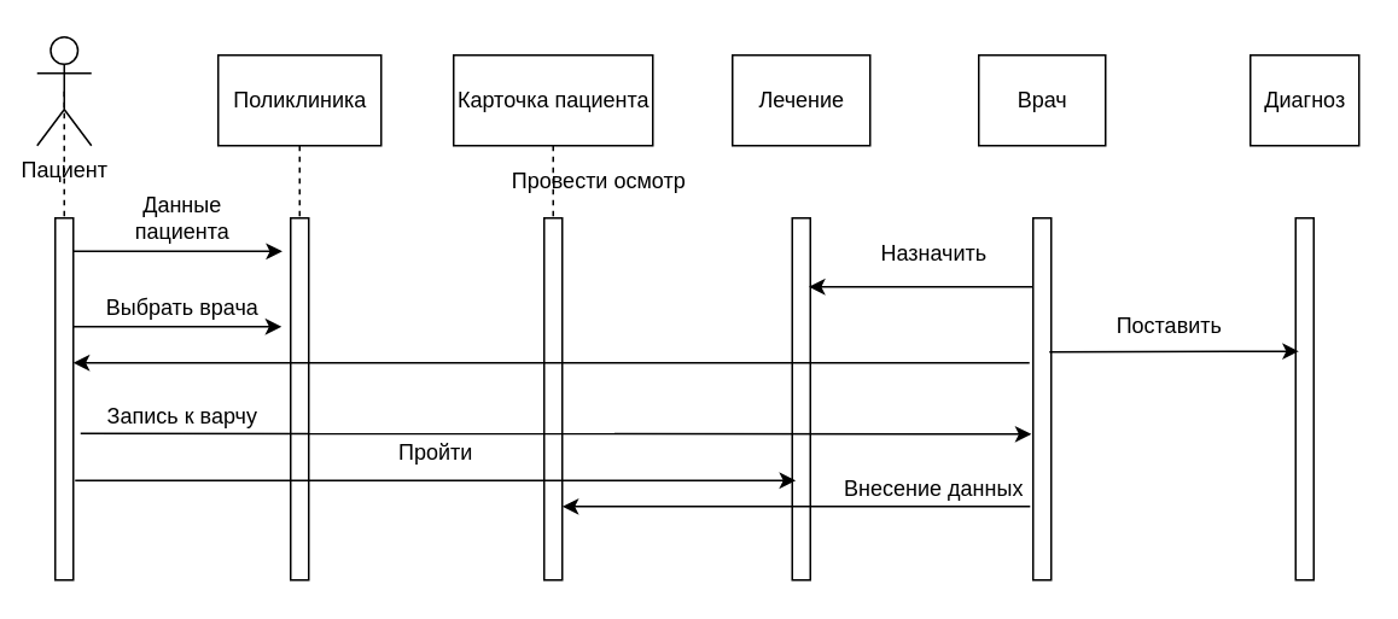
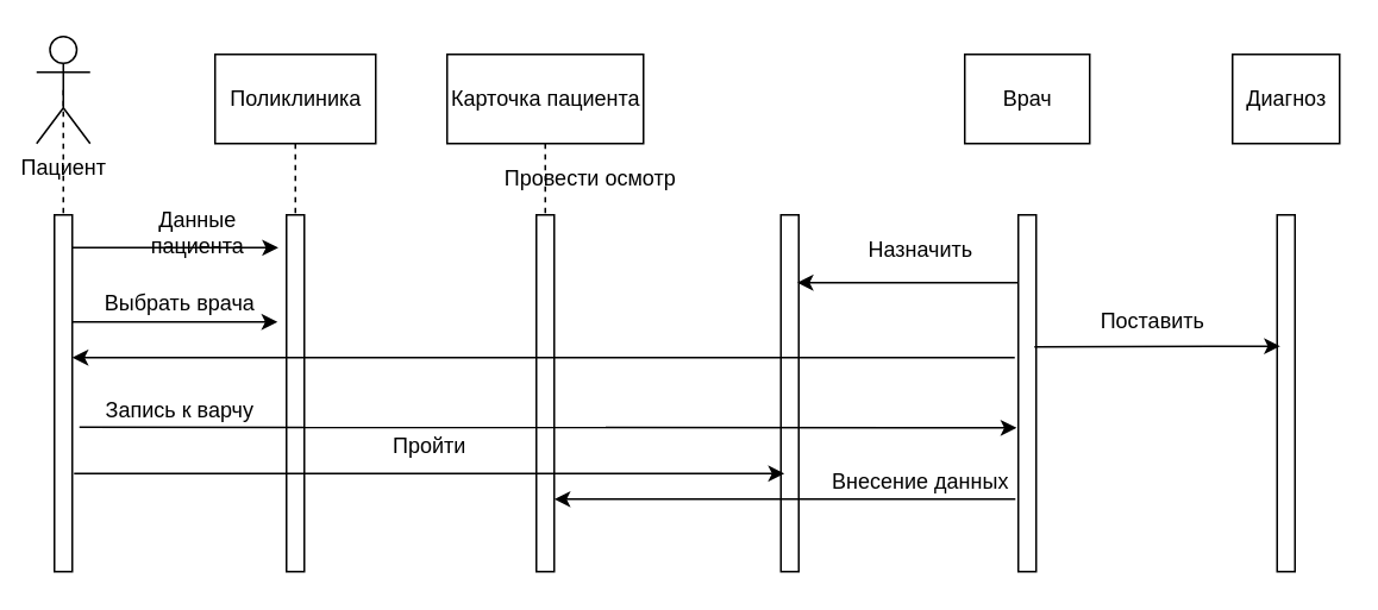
  <mxCell id="0" />
  <mxCell id="1" parent="0" />
  <mxCell id="2" value="Пациент" style="shape=umlActor;verticalLabelPosition=bottom;verticalAlign=top;html=1;outlineConnect=0;" vertex="1" parent="1"><mxGeometry x="20" y="20" width="30" height="60" as="geometry" /></mxCell>
  <mxCell id="3" value="" style="endArrow=none;dashed=1;html=1;exitX=0.5;exitY=0.5;exitDx=0;exitDy=0;exitPerimeter=0;" edge="1" parent="1" source="2" target="4"><mxGeometry width="50" height="50" relative="1" as="geometry"><mxPoint x="380" y="290" as="sourcePoint" /><mxPoint x="35" y="120" as="targetPoint" /></mxGeometry></mxCell>
  <mxCell id="4" value="" style="html=1;points=[];perimeter=orthogonalPerimeter;" vertex="1" parent="1"><mxGeometry x="30" y="120" width="10" height="200" as="geometry" /></mxCell>
  <mxCell id="5" value="Поликлиника" style="html=1;" vertex="1" parent="1"><mxGeometry x="120" y="30" width="90" height="50" as="geometry" /></mxCell>
  <mxCell id="6" value="Карточка пациента" style="html=1;" vertex="1" parent="1"><mxGeometry x="250" y="30" width="110" height="50" as="geometry" /></mxCell>
- <mxCell id="7" value="Лечение" style="html=1;" vertex="1" parent="1"><mxGeometry x="404" y="30" width="76" height="50" as="geometry" /></mxCell>
  <mxCell id="8" value="Врач" style="html=1;" vertex="1" parent="1"><mxGeometry x="540" y="30" width="70" height="50" as="geometry" /></mxCell>
  <mxCell id="9" value="Диагноз" style="html=1;" vertex="1" parent="1"><mxGeometry x="690" y="30" width="60" height="50" as="geometry" /></mxCell>
  <mxCell id="10" value="" style="html=1;points=[];perimeter=orthogonalPerimeter;" vertex="1" parent="1"><mxGeometry x="160" y="120" width="10" height="200" as="geometry" /></mxCell>
  <mxCell id="11" value="" style="endArrow=none;dashed=1;html=1;exitX=0.5;exitY=1;exitDx=0;exitDy=0;" edge="1" parent="1" source="5" target="10"><mxGeometry width="50" height="50" relative="1" as="geometry"><mxPoint x="380" y="290" as="sourcePoint" /><mxPoint x="430" y="240" as="targetPoint" /></mxGeometry></mxCell>
  <mxCell id="12" value="" style="endArrow=classic;html=1;entryX=-0.455;entryY=0.092;entryDx=0;entryDy=0;entryPerimeter=0;" edge="1" parent="1" source="4" target="10"><mxGeometry width="50" height="50" relative="1" as="geometry"><mxPoint x="380" y="290" as="sourcePoint" /><mxPoint x="430" y="240" as="targetPoint" /></mxGeometry></mxCell>
- <mxCell id="13" value="Данные&lt;br&gt;пациента" style="text;html=1;resizable=0;autosize=1;align=center;verticalAlign=middle;points=[];fillColor=none;strokeColor=none;rounded=0;" vertex="1" parent="1"><mxGeometry x="65" y="105" width="70" height="30" as="geometry" /></mxCell>
+ <mxCell id="13" value="Данные&lt;br&gt;пациента" style="text;html=1;resizable=0;autosize=1;align=center;verticalAlign=middle;points=[];fillColor=none;strokeColor=none;rounded=0;" vertex="1" parent="1"><mxGeometry x="75" y="115" width="70" height="30" as="geometry" /></mxCell>
  <mxCell id="14" value="" style="endArrow=none;html=1;endFill=0;startArrow=classic;startFill=1;exitX=1.05;exitY=1;exitDx=0;exitDy=0;exitPerimeter=0;" edge="1" parent="1" source="15" target="4"><mxGeometry width="50" height="50" relative="1" as="geometry"><mxPoint x="155" y="190" as="sourcePoint" /><mxPoint x="430" y="140" as="targetPoint" /></mxGeometry></mxCell>
  <mxCell id="15" value="Выбрать врача" style="text;html=1;resizable=0;autosize=1;align=center;verticalAlign=middle;points=[];fillColor=none;strokeColor=none;rounded=0;" vertex="1" parent="1"><mxGeometry x="50" y="160" width="100" height="20" as="geometry" /></mxCell>
  <mxCell id="16" value="Запись к варчу" style="text;html=1;resizable=0;autosize=1;align=center;verticalAlign=middle;points=[];fillColor=none;strokeColor=none;rounded=0;" vertex="1" parent="1"><mxGeometry x="50" y="220" width="100" height="20" as="geometry" /></mxCell>
  <mxCell id="17" value="" style="html=1;points=[];perimeter=orthogonalPerimeter;" vertex="1" parent="1"><mxGeometry x="300" y="120" width="10" height="200" as="geometry" /></mxCell>
  <mxCell id="18" value="" style="endArrow=none;dashed=1;html=1;exitX=0.5;exitY=1;exitDx=0;exitDy=0;" edge="1" parent="1" source="6" target="17"><mxGeometry width="50" height="50" relative="1" as="geometry"><mxPoint x="380" y="190" as="sourcePoint" /><mxPoint x="304" y="119" as="targetPoint" /></mxGeometry></mxCell>
  <mxCell id="19" value="" style="html=1;points=[];perimeter=orthogonalPerimeter;" vertex="1" parent="1"><mxGeometry x="570" y="120" width="10" height="200" as="geometry" /></mxCell>
  <mxCell id="20" value="" style="html=1;points=[];perimeter=orthogonalPerimeter;" vertex="1" parent="1"><mxGeometry x="437" y="120" width="10" height="200" as="geometry" /></mxCell>
  <mxCell id="21" value="" style="endArrow=classic;html=1;exitX=-0.164;exitY=0.797;exitDx=0;exitDy=0;exitPerimeter=0;" edge="1" parent="1" source="19" target="17"><mxGeometry width="50" height="50" relative="1" as="geometry"><mxPoint x="380" y="190" as="sourcePoint" /><mxPoint x="305" y="283" as="targetPoint" /></mxGeometry></mxCell>
  <mxCell id="22" value="Внесение данных" style="text;html=1;resizable=0;autosize=1;align=center;verticalAlign=middle;points=[];fillColor=none;strokeColor=none;rounded=0;" vertex="1" parent="1"><mxGeometry x="460" y="260" width="110" height="20" as="geometry" /></mxCell>
  <mxCell id="23" value="" style="endArrow=classic;html=1;entryX=0.918;entryY=0.19;entryDx=0;entryDy=0;entryPerimeter=0;" edge="1" parent="1" target="20"><mxGeometry width="50" height="50" relative="1" as="geometry"><mxPoint x="570" y="158" as="sourcePoint" /><mxPoint x="430" y="140" as="targetPoint" /></mxGeometry></mxCell>
  <mxCell id="24" value="Назначить" style="text;html=1;resizable=0;autosize=1;align=center;verticalAlign=middle;points=[];fillColor=none;strokeColor=none;rounded=0;" vertex="1" parent="1"><mxGeometry x="480" y="130" width="70" height="20" as="geometry" /></mxCell>
  <mxCell id="25" value="" style="html=1;points=[];perimeter=orthogonalPerimeter;" vertex="1" parent="1"><mxGeometry x="715" y="120" width="10" height="200" as="geometry" /></mxCell>
  <mxCell id="26" value="" style="endArrow=classic;html=1;entryX=0.173;entryY=0.368;entryDx=0;entryDy=0;entryPerimeter=0;" edge="1" parent="1" target="25"><mxGeometry width="50" height="50" relative="1" as="geometry"><mxPoint x="579" y="194" as="sourcePoint" /><mxPoint x="430" y="140" as="targetPoint" /></mxGeometry></mxCell>
  <mxCell id="27" value="Поставить" style="text;html=1;resizable=0;autosize=1;align=center;verticalAlign=middle;points=[];fillColor=none;strokeColor=none;rounded=0;" vertex="1" parent="1"><mxGeometry x="610" y="170" width="70" height="20" as="geometry" /></mxCell>
  <mxCell id="28" value="" style="endArrow=classic;html=1;entryX=0.191;entryY=0.725;entryDx=0;entryDy=0;entryPerimeter=0;" edge="1" parent="1" target="20"><mxGeometry width="50" height="50" relative="1" as="geometry"><mxPoint x="41" y="265" as="sourcePoint" /><mxPoint x="430" y="140" as="targetPoint" /></mxGeometry></mxCell>
  <mxCell id="29" value="Пройти" style="text;html=1;resizable=0;autosize=1;align=center;verticalAlign=middle;points=[];fillColor=none;strokeColor=none;rounded=0;" vertex="1" parent="1"><mxGeometry x="210" y="240" width="60" height="20" as="geometry" /></mxCell>
  <mxCell id="30" value="" style="endArrow=classic;html=1;" edge="1" parent="1" target="4"><mxGeometry width="50" height="50" relative="1" as="geometry"><mxPoint x="568" y="200" as="sourcePoint" /><mxPoint x="430" y="140" as="targetPoint" /></mxGeometry></mxCell>
  <mxCell id="31" value="Провести осмотр" style="text;html=1;resizable=0;autosize=1;align=center;verticalAlign=middle;points=[];fillColor=none;strokeColor=none;rounded=0;" vertex="1" parent="1"><mxGeometry x="275" y="90" width="110" height="20" as="geometry" /></mxCell>
  <mxCell id="32" value="" style="endArrow=classic;html=1;entryX=-0.091;entryY=0.597;entryDx=0;entryDy=0;entryPerimeter=0;" edge="1" parent="1" target="19"><mxGeometry width="50" height="50" relative="1" as="geometry"><mxPoint x="44" y="239" as="sourcePoint" /><mxPoint x="430" y="140" as="targetPoint" /></mxGeometry></mxCell>
